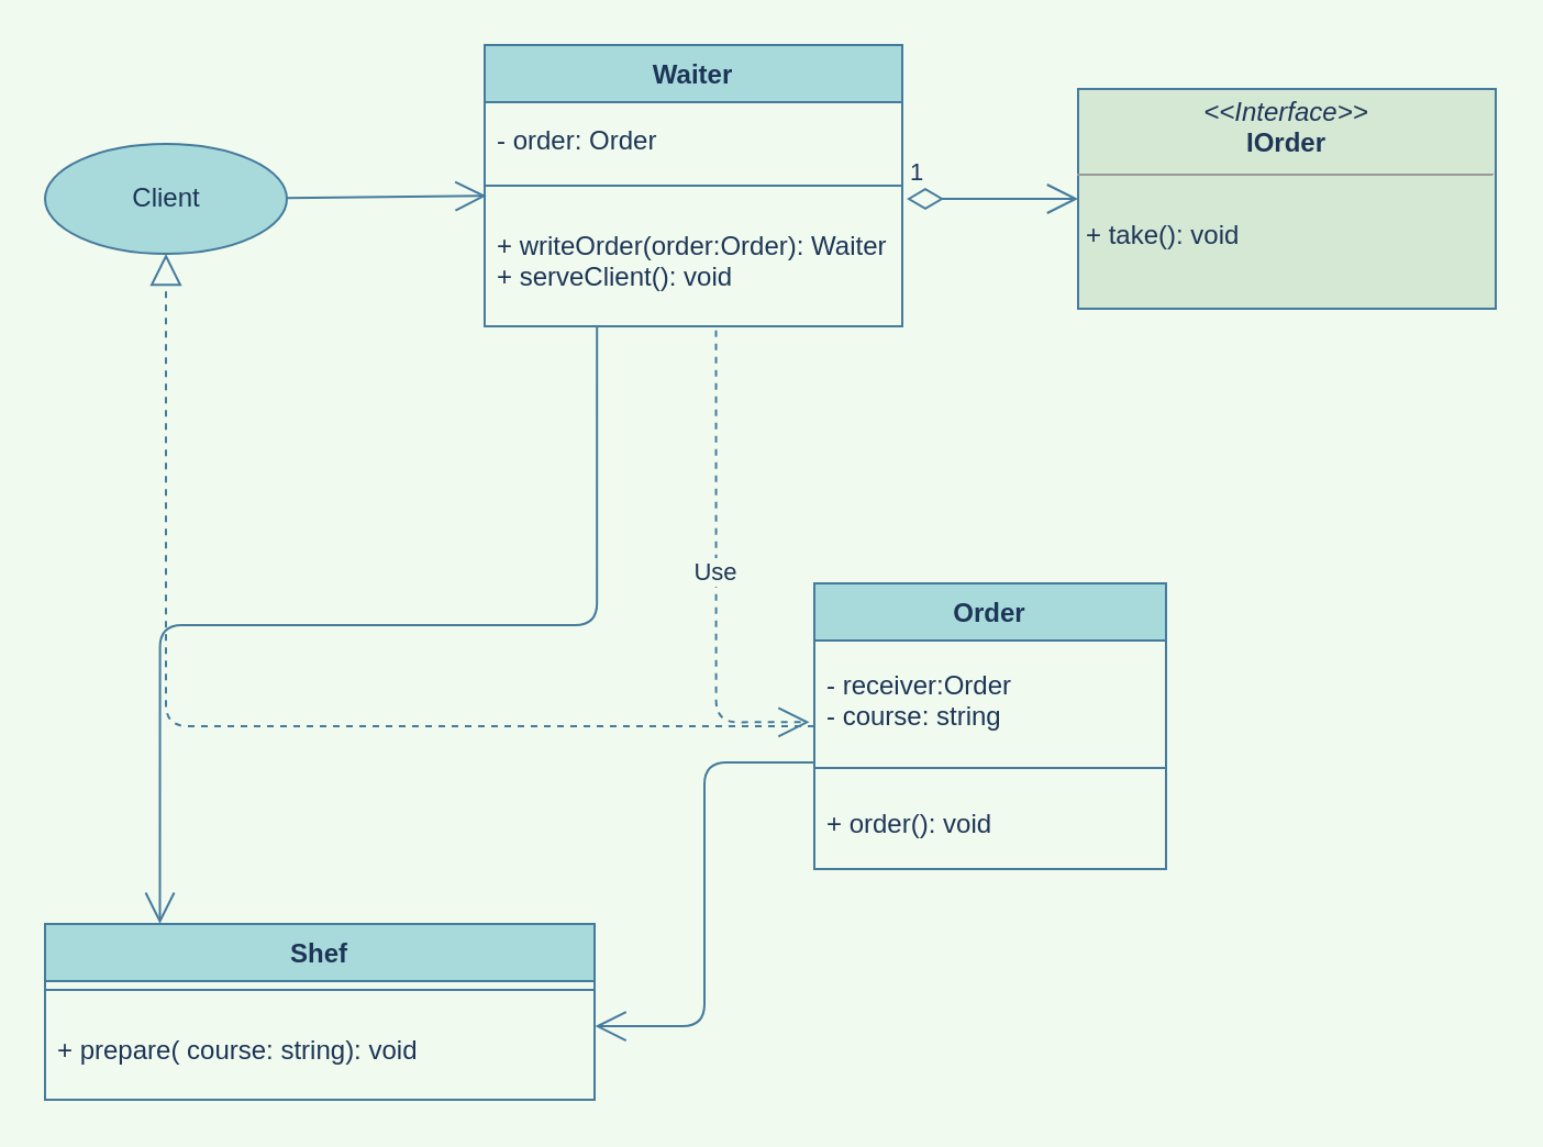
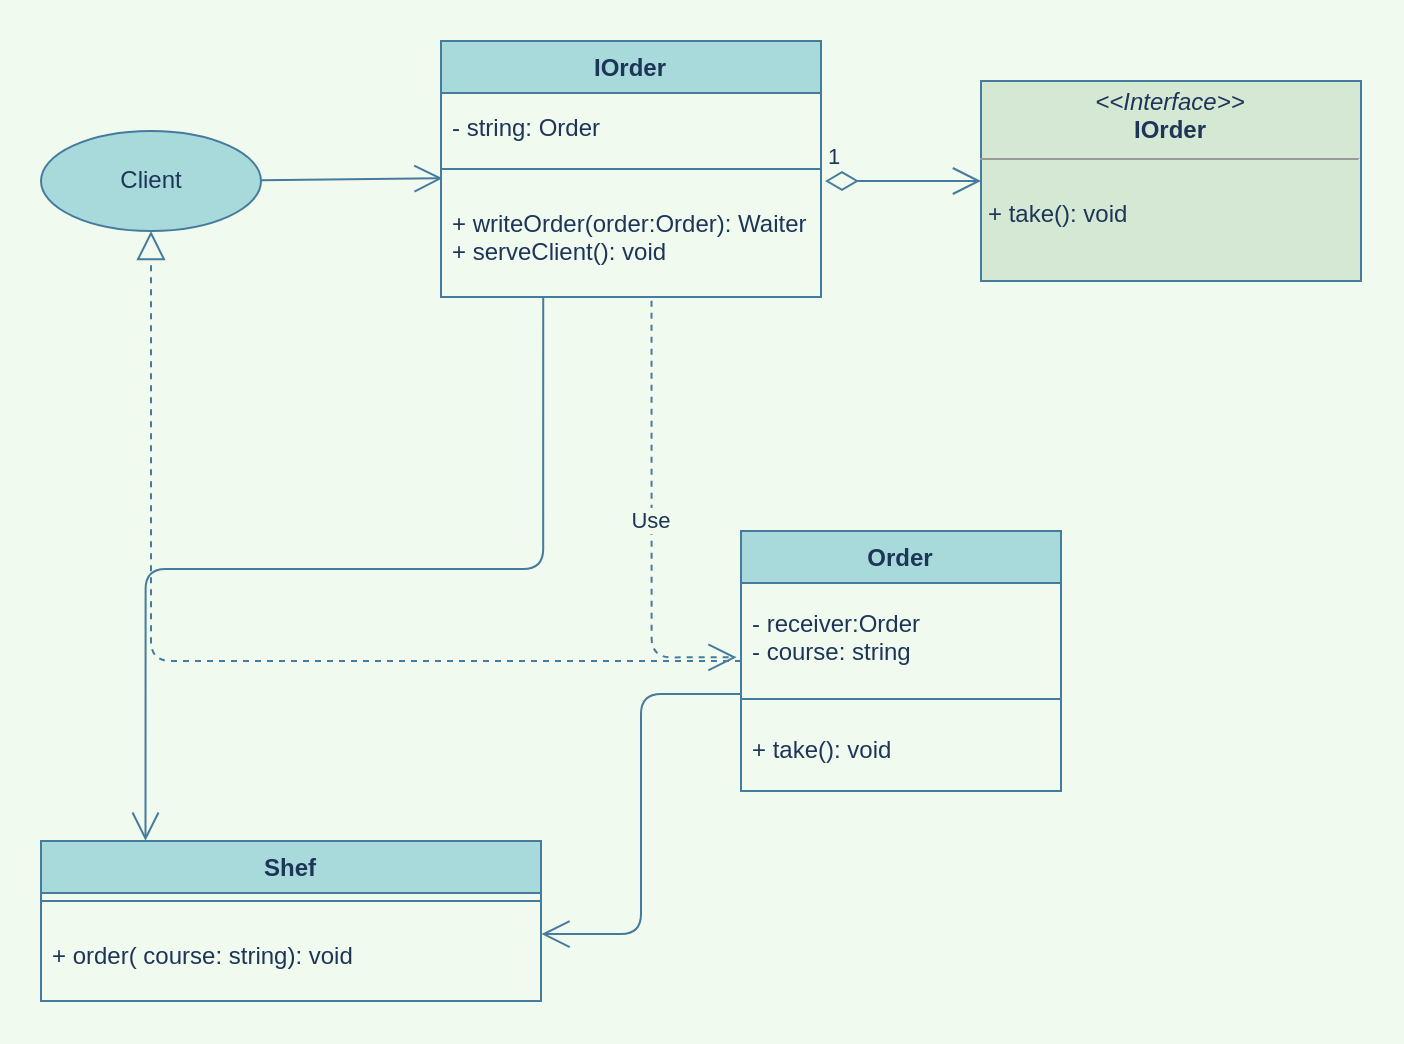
  <mxCell id="0" />
  <mxCell id="1" parent="0" />
  <mxCell id="2" value="Client" style="ellipse;html=1;verticalAlign=middle;fillColor=#A8DADC;strokeColor=#457B9D;fontColor=#1D3557;" vertex="1" parent="1"><mxGeometry x="20" y="65" width="110" height="50" as="geometry" /></mxCell>
  <mxCell id="3" value="&lt;p style=&quot;margin: 0px ; margin-top: 4px ; text-align: center&quot;&gt;&lt;i&gt;&amp;lt;&amp;lt;Interface&amp;gt;&amp;gt;&lt;/i&gt;&lt;br&gt;&lt;b&gt;IOrder&lt;/b&gt;&lt;/p&gt;&lt;hr size=&quot;1&quot;&gt;&lt;p style=&quot;margin: 0px ; margin-left: 4px&quot;&gt;&lt;/p&gt;&lt;p style=&quot;margin: 0px ; margin-left: 4px&quot;&gt;&lt;br&gt;+ take(): void&lt;/p&gt;" style="verticalAlign=middle;align=left;overflow=fill;fontSize=12;fontFamily=Helvetica;html=1;fillColor=#d5e8d4;strokeColor=#457B9D;fontColor=#1D3557;" vertex="1" parent="1"><mxGeometry x="490" y="40" width="190" height="100" as="geometry" /></mxCell>
  <mxCell id="4" value="Order" style="swimlane;fontStyle=1;align=center;verticalAlign=middle;childLayout=stackLayout;horizontal=1;startSize=26;horizontalStack=0;resizeParent=1;resizeParentMax=0;resizeLast=0;collapsible=1;marginBottom=0;fillColor=#A8DADC;strokeColor=#457B9D;fontColor=#1D3557;" vertex="1" parent="1"><mxGeometry x="370" y="265" width="160" height="130" as="geometry" /></mxCell>
  <mxCell id="5" value="- receiver:Order&#10;- course: string" style="text;strokeColor=none;fillColor=none;align=left;verticalAlign=middle;spacingLeft=4;spacingRight=4;overflow=hidden;rotatable=0;points=[[0,0.5],[1,0.5]];portConstraint=eastwest;fontColor=#1D3557;" vertex="1" parent="4"><mxGeometry y="26" width="160" height="54" as="geometry" /></mxCell>
  <mxCell id="6" value="" style="line;strokeWidth=1;fillColor=none;align=left;verticalAlign=middle;spacingTop=-1;spacingLeft=3;spacingRight=3;rotatable=0;labelPosition=right;points=[];portConstraint=eastwest;labelBackgroundColor=#F1FAEE;strokeColor=#457B9D;fontColor=#1D3557;" vertex="1" parent="4"><mxGeometry y="80" width="160" height="8" as="geometry" /></mxCell>
- <mxCell id="7" value="+ order(): void" style="text;strokeColor=none;fillColor=none;align=left;verticalAlign=middle;spacingLeft=4;spacingRight=4;overflow=hidden;rotatable=0;points=[[0,0.5],[1,0.5]];portConstraint=eastwest;fontColor=#1D3557;" vertex="1" parent="4"><mxGeometry y="88" width="160" height="42" as="geometry" /></mxCell>
- <mxCell id="8" value="Waiter" style="swimlane;fontStyle=1;align=center;verticalAlign=middle;childLayout=stackLayout;horizontal=1;startSize=26;horizontalStack=0;resizeParent=1;resizeParentMax=0;resizeLast=0;collapsible=1;marginBottom=0;fillColor=#A8DADC;strokeColor=#457B9D;fontColor=#1D3557;" vertex="1" parent="1"><mxGeometry x="220" y="20" width="190" height="128" as="geometry" /></mxCell>
- <mxCell id="9" value="- order: Order" style="text;strokeColor=none;fillColor=none;align=left;verticalAlign=middle;spacingLeft=4;spacingRight=4;overflow=hidden;rotatable=0;points=[[0,0.5],[1,0.5]];portConstraint=eastwest;fontColor=#1D3557;" vertex="1" parent="8"><mxGeometry y="26" width="190" height="34" as="geometry" /></mxCell>
+ <mxCell id="7" value="+ take(): void" style="text;strokeColor=none;fillColor=none;align=left;verticalAlign=middle;spacingLeft=4;spacingRight=4;overflow=hidden;rotatable=0;points=[[0,0.5],[1,0.5]];portConstraint=eastwest;fontColor=#1D3557;" vertex="1" parent="4"><mxGeometry y="88" width="160" height="42" as="geometry" /></mxCell>
+ <mxCell id="8" value="IOrder" style="swimlane;fontStyle=1;align=center;verticalAlign=middle;childLayout=stackLayout;horizontal=1;startSize=26;horizontalStack=0;resizeParent=1;resizeParentMax=0;resizeLast=0;collapsible=1;marginBottom=0;fillColor=#A8DADC;strokeColor=#457B9D;fontColor=#1D3557;" vertex="1" parent="1"><mxGeometry x="220" y="20" width="190" height="128" as="geometry" /></mxCell>
+ <mxCell id="9" value="- string: Order" style="text;strokeColor=none;fillColor=none;align=left;verticalAlign=middle;spacingLeft=4;spacingRight=4;overflow=hidden;rotatable=0;points=[[0,0.5],[1,0.5]];portConstraint=eastwest;fontColor=#1D3557;" vertex="1" parent="8"><mxGeometry y="26" width="190" height="34" as="geometry" /></mxCell>
  <mxCell id="10" value="" style="line;strokeWidth=1;fillColor=none;align=left;verticalAlign=middle;spacingTop=-1;spacingLeft=3;spacingRight=3;rotatable=0;labelPosition=right;points=[];portConstraint=eastwest;labelBackgroundColor=#F1FAEE;strokeColor=#457B9D;fontColor=#1D3557;" vertex="1" parent="8"><mxGeometry y="60" width="190" height="8" as="geometry" /></mxCell>
  <mxCell id="11" value="+ writeOrder(order:Order): Waiter&#10;+ serveClient(): void" style="text;strokeColor=none;fillColor=none;align=left;verticalAlign=middle;spacingLeft=4;spacingRight=4;overflow=hidden;rotatable=0;points=[[0,0.5],[1,0.5]];portConstraint=eastwest;fontColor=#1D3557;" vertex="1" parent="8"><mxGeometry y="68" width="190" height="60" as="geometry" /></mxCell>
  <mxCell id="12" value="Shef" style="swimlane;fontStyle=1;align=center;verticalAlign=middle;childLayout=stackLayout;horizontal=1;startSize=26;horizontalStack=0;resizeParent=1;resizeParentMax=0;resizeLast=0;collapsible=1;marginBottom=0;fillColor=#A8DADC;strokeColor=#457B9D;fontColor=#1D3557;" vertex="1" parent="1"><mxGeometry x="20" y="420" width="250" height="80" as="geometry" /></mxCell>
  <mxCell id="13" value="" style="line;strokeWidth=1;fillColor=none;align=left;verticalAlign=middle;spacingTop=-1;spacingLeft=3;spacingRight=3;rotatable=0;labelPosition=right;points=[];portConstraint=eastwest;labelBackgroundColor=#F1FAEE;strokeColor=#457B9D;fontColor=#1D3557;" vertex="1" parent="12"><mxGeometry y="26" width="250" height="8" as="geometry" /></mxCell>
- <mxCell id="14" value="+ prepare( course: string): void" style="text;strokeColor=none;fillColor=none;align=left;verticalAlign=middle;spacingLeft=4;spacingRight=4;overflow=hidden;rotatable=0;points=[[0,0.5],[1,0.5]];portConstraint=eastwest;fontColor=#1D3557;" vertex="1" parent="12"><mxGeometry y="34" width="250" height="46" as="geometry" /></mxCell>
+ <mxCell id="14" value="+ order( course: string): void" style="text;strokeColor=none;fillColor=none;align=left;verticalAlign=middle;spacingLeft=4;spacingRight=4;overflow=hidden;rotatable=0;points=[[0,0.5],[1,0.5]];portConstraint=eastwest;fontColor=#1D3557;" vertex="1" parent="12"><mxGeometry y="34" width="250" height="46" as="geometry" /></mxCell>
  <mxCell id="15" value="" style="endArrow=open;endFill=1;endSize=12;html=1;entryX=0.004;entryY=0.011;entryDx=0;entryDy=0;entryPerimeter=0;labelBackgroundColor=#F1FAEE;strokeColor=#457B9D;fontColor=#1D3557;" edge="1" parent="1" source="2" target="11"><mxGeometry width="160" relative="1" as="geometry"><mxPoint x="290" y="210" as="sourcePoint" /><mxPoint x="450" y="210" as="targetPoint" /></mxGeometry></mxCell>
  <mxCell id="16" value="" style="endArrow=block;dashed=1;endFill=0;endSize=12;html=1;edgeStyle=orthogonalEdgeStyle;labelBackgroundColor=#F1FAEE;strokeColor=#457B9D;fontColor=#1D3557;" edge="1" parent="1" source="4" target="2"><mxGeometry width="160" relative="1" as="geometry"><mxPoint x="290" y="210" as="sourcePoint" /><mxPoint x="450" y="210" as="targetPoint" /></mxGeometry></mxCell>
  <mxCell id="17" value="" style="endArrow=open;endFill=1;endSize=12;html=1;exitX=0.269;exitY=1.003;exitDx=0;exitDy=0;entryX=0.209;entryY=-0.002;entryDx=0;entryDy=0;entryPerimeter=0;exitPerimeter=0;edgeStyle=orthogonalEdgeStyle;labelBackgroundColor=#F1FAEE;strokeColor=#457B9D;fontColor=#1D3557;" edge="1" parent="1" source="11" target="12"><mxGeometry width="160" relative="1" as="geometry"><mxPoint x="290" y="210" as="sourcePoint" /><mxPoint x="450" y="210" as="targetPoint" /></mxGeometry></mxCell>
  <mxCell id="18" value="Use" style="endArrow=open;endSize=12;dashed=1;html=1;exitX=0.554;exitY=1.031;exitDx=0;exitDy=0;edgeStyle=orthogonalEdgeStyle;entryX=-0.014;entryY=0.688;entryDx=0;entryDy=0;entryPerimeter=0;exitPerimeter=0;labelBackgroundColor=#F1FAEE;strokeColor=#457B9D;fontColor=#1D3557;" edge="1" parent="1" source="11" target="5"><mxGeometry width="160" relative="1" as="geometry"><mxPoint x="75.64" y="115" as="sourcePoint" /><mxPoint x="300" y="318" as="targetPoint" /><Array as="points"><mxPoint x="325" y="328" /></Array></mxGeometry></mxCell>
  <mxCell id="19" value="" style="endArrow=open;endFill=1;endSize=12;html=1;exitX=0.001;exitY=0.189;exitDx=0;exitDy=0;exitPerimeter=0;entryX=1.001;entryY=0.272;entryDx=0;entryDy=0;entryPerimeter=0;edgeStyle=orthogonalEdgeStyle;labelBackgroundColor=#F1FAEE;strokeColor=#457B9D;fontColor=#1D3557;" edge="1" parent="1" source="6" target="14"><mxGeometry width="160" relative="1" as="geometry"><mxPoint x="240" y="210" as="sourcePoint" /><mxPoint x="270" y="370" as="targetPoint" /></mxGeometry></mxCell>
  <mxCell id="20" value="1" style="endArrow=open;html=1;endSize=12;startArrow=diamondThin;startSize=14;startFill=0;edgeStyle=orthogonalEdgeStyle;align=left;verticalAlign=bottom;entryX=0;entryY=0.5;entryDx=0;entryDy=0;labelBackgroundColor=#F1FAEE;strokeColor=#457B9D;fontColor=#1D3557;" edge="1" parent="1" target="3"><mxGeometry x="-1" y="3" relative="1" as="geometry"><mxPoint x="412" y="90" as="sourcePoint" /><mxPoint x="400" y="210" as="targetPoint" /><Array as="points"><mxPoint x="412" y="90" /></Array></mxGeometry></mxCell>
